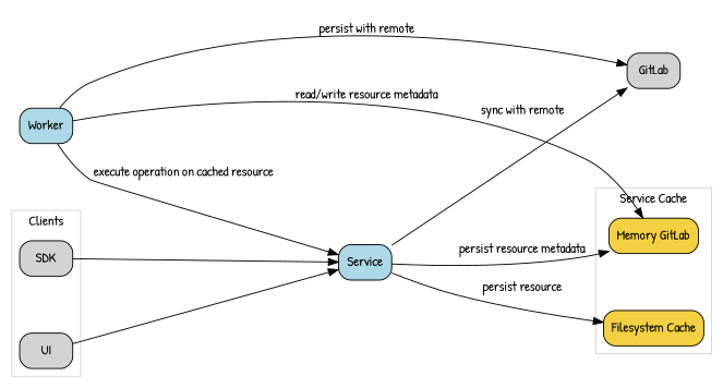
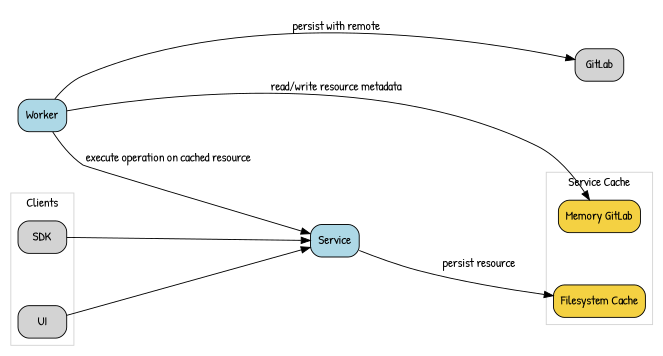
  strict digraph {
    compound=true
    fontname="Patrick Hand"
    newrank=true
    nodesep=0.8
    rankdir=LR
    node [fontname="Patrick Hand" shape=rect style="filled,rounded"]
    edge [fontname="Patrick Hand"]
    UI
    SDK
    Service [fillcolor=lightblue]
    "Filesystem Cache" [fillcolor="#f4d142"]
    n5 [fillcolor="#f4d142" label="Memory GitLab"]
    GitLab
    Worker [fillcolor=lightblue]
    subgraph sub_1 {
      label=Clients
      Service
      subgraph sub_2 {
        label=Clients
        rank=same
        UI
        SDK
      }
    }
    subgraph cluster_3 {
      color=lightgray
      label="Service Cache"
      "Filesystem Cache"
      n5
    }
    subgraph cluster_4 {
      color=lightgray
      label=Clients
      UI
      SDK
    }
    UI -> Service
    SDK -> Service
    Service -> "Filesystem Cache" [label=" persist resource"]
-   Service -> n5 [label=" persist resource metadata"]
-   Service -> GitLab [label=" sync with remote"]
    Worker -> Service [label=" execute operation on cached resource"]
    Worker -> n5 [label=" read/write resource metadata"]
    Worker -> GitLab [label=" persist with remote"]
  }
